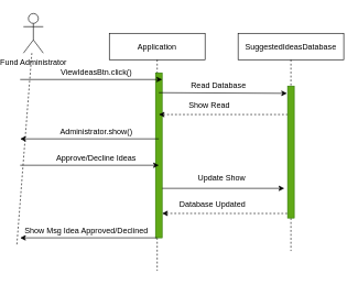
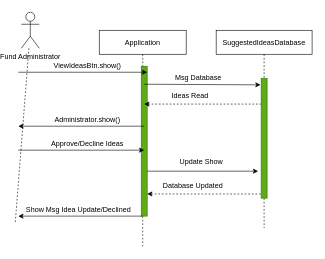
  <mxCell id="0" />
  <mxCell id="1" parent="0" />
  <mxCell id="2" value="Application" style="shape=umlLifeline;perimeter=lifelinePerimeter;container=1;collapsible=0;recursiveResize=0;rounded=0;shadow=0;strokeWidth=1;" vertex="1" parent="1"><mxGeometry x="160" y="50" width="145" height="360" as="geometry" /></mxCell>
  <mxCell id="3" value="" style="rounded=0;whiteSpace=wrap;html=1;fillColor=#60a917;fontColor=#ffffff;strokeColor=#2D7600;" vertex="1" parent="2"><mxGeometry x="70" y="60" width="10" height="250" as="geometry" /></mxCell>
  <mxCell id="4" value="" style="endArrow=classic;html=1;dashed=1;" edge="1" parent="2"><mxGeometry width="50" height="50" relative="1" as="geometry"><mxPoint x="275.45" y="273.11" as="sourcePoint" /><mxPoint x="80" y="273" as="targetPoint" /></mxGeometry></mxCell>
  <mxCell id="5" value="Database Updated" style="text;html=1;align=center;verticalAlign=middle;resizable=0;points=[];autosize=1;strokeColor=none;fillColor=none;" vertex="1" parent="2"><mxGeometry x="95.95" y="250" width="120" height="20" as="geometry" /></mxCell>
  <mxCell id="6" value="SuggestedIdeasDatabase" style="shape=umlLifeline;perimeter=lifelinePerimeter;container=1;collapsible=0;recursiveResize=0;rounded=0;shadow=0;strokeWidth=1;" vertex="1" parent="1"><mxGeometry x="355" y="50" width="160" height="330" as="geometry" /></mxCell>
- <mxCell id="7" value="Read Database" style="text;html=1;align=center;verticalAlign=middle;resizable=0;points=[];autosize=1;strokeColor=none;fillColor=none;" vertex="1" parent="6"><mxGeometry x="-80.0" y="70" width="100" height="20" as="geometry" /></mxCell>
+ <mxCell id="7" value="Msg Database" style="text;html=1;align=center;verticalAlign=middle;resizable=0;points=[];autosize=1;strokeColor=none;fillColor=none;" vertex="1" parent="6"><mxGeometry x="-80.0" y="70" width="100" height="20" as="geometry" /></mxCell>
  <mxCell id="8" value="" style="endArrow=classic;html=1;entryX=-0.1;entryY=0.055;entryDx=0;entryDy=0;entryPerimeter=0;" edge="1" parent="6" target="11"><mxGeometry width="50" height="50" relative="1" as="geometry"><mxPoint x="-120" y="90" as="sourcePoint" /><mxPoint x="70" y="90" as="targetPoint" /></mxGeometry></mxCell>
  <mxCell id="9" value="" style="endArrow=classic;html=1;entryX=0.527;entryY=0.603;entryDx=0;entryDy=0;entryPerimeter=0;dashed=1;" edge="1" parent="6"><mxGeometry width="50" height="50" relative="1" as="geometry"><mxPoint x="75.45" y="123.11" as="sourcePoint" /><mxPoint x="-120.0" y="123.11" as="targetPoint" /></mxGeometry></mxCell>
- <mxCell id="10" value="Show Read" style="text;html=1;align=center;verticalAlign=middle;resizable=0;points=[];autosize=1;strokeColor=none;fillColor=none;" vertex="1" parent="6"><mxGeometry x="-84.05" y="100" width="80" height="20" as="geometry" /></mxCell>
+ <mxCell id="10" value="Ideas Read" style="text;html=1;align=center;verticalAlign=middle;resizable=0;points=[];autosize=1;strokeColor=none;fillColor=none;" vertex="1" parent="6"><mxGeometry x="-84.05" y="100" width="80" height="20" as="geometry" /></mxCell>
  <mxCell id="11" value="" style="rounded=0;whiteSpace=wrap;html=1;fillColor=#60a917;fontColor=#ffffff;strokeColor=#2D7600;" vertex="1" parent="6"><mxGeometry x="75" y="80" width="10" height="200" as="geometry" /></mxCell>
  <mxCell id="12" value="&lt;font face=&quot;helvetica&quot;&gt;Fund Administrator&lt;/font&gt;" style="shape=umlActor;verticalLabelPosition=bottom;verticalAlign=top;html=1;outlineConnect=0;" vertex="1" parent="1"><mxGeometry x="30" y="20" width="30" height="60" as="geometry" /></mxCell>
  <mxCell id="13" value="" style="endArrow=none;dashed=1;html=1;" edge="1" parent="1" target="12"><mxGeometry width="50" height="50" relative="1" as="geometry"><mxPoint x="20" y="370" as="sourcePoint" /><mxPoint x="55" y="180" as="targetPoint" /></mxGeometry></mxCell>
- <mxCell id="14" value="ViewIdeasBtn.click()" style="text;html=1;align=center;verticalAlign=middle;resizable=0;points=[];autosize=1;strokeColor=none;fillColor=none;" vertex="1" parent="1"><mxGeometry x="80" y="100" width="120" height="20" as="geometry" /></mxCell>
+ <mxCell id="14" value="ViewIdeasBtn.show()" style="text;html=1;align=center;verticalAlign=middle;resizable=0;points=[];autosize=1;strokeColor=none;fillColor=none;" vertex="1" parent="1"><mxGeometry x="80" y="100" width="120" height="20" as="geometry" /></mxCell>
  <mxCell id="15" value="" style="endArrow=classic;html=1;" edge="1" parent="1"><mxGeometry width="50" height="50" relative="1" as="geometry"><mxPoint x="25" y="120" as="sourcePoint" /><mxPoint x="240" y="120" as="targetPoint" /></mxGeometry></mxCell>
  <mxCell id="16" value="" style="endArrow=classic;html=1;" edge="1" parent="1" source="2"><mxGeometry width="50" height="50" relative="1" as="geometry"><mxPoint x="210" y="340" as="sourcePoint" /><mxPoint x="25" y="360" as="targetPoint" /></mxGeometry></mxCell>
- <mxCell id="17" value="Show Msg Idea Approved/Declined" style="text;html=1;align=center;verticalAlign=middle;resizable=0;points=[];autosize=1;strokeColor=none;fillColor=none;" vertex="1" parent="1"><mxGeometry x="25" y="340" width="200" height="20" as="geometry" /></mxCell>
+ <mxCell id="17" value="Show Msg Idea Update/Declined" style="text;html=1;align=center;verticalAlign=middle;resizable=0;points=[];autosize=1;strokeColor=none;fillColor=none;" vertex="1" parent="1"><mxGeometry x="25" y="340" width="200" height="20" as="geometry" /></mxCell>
  <mxCell id="18" value="" style="endArrow=classic;html=1;" edge="1" parent="1"><mxGeometry width="50" height="50" relative="1" as="geometry"><mxPoint x="25" y="250" as="sourcePoint" /><mxPoint x="235" y="250" as="targetPoint" /></mxGeometry></mxCell>
  <mxCell id="19" value="Approve/Decline Ideas" style="text;html=1;align=center;verticalAlign=middle;resizable=0;points=[];autosize=1;strokeColor=none;fillColor=none;" vertex="1" parent="1"><mxGeometry x="70" y="230" width="140" height="20" as="geometry" /></mxCell>
  <mxCell id="20" value="" style="endArrow=classic;html=1;" edge="1" parent="1"><mxGeometry width="50" height="50" relative="1" as="geometry"><mxPoint x="235" y="210" as="sourcePoint" /><mxPoint x="25" y="210" as="targetPoint" /></mxGeometry></mxCell>
  <mxCell id="21" value="Administrator.show()" style="text;html=1;align=center;verticalAlign=middle;resizable=0;points=[];autosize=1;strokeColor=none;fillColor=none;" vertex="1" parent="1"><mxGeometry x="70" y="190" width="140" height="20" as="geometry" /></mxCell>
  <mxCell id="22" value="Update Show" style="text;html=1;align=center;verticalAlign=middle;resizable=0;points=[];autosize=1;strokeColor=none;fillColor=none;" vertex="1" parent="1"><mxGeometry x="275" y="260" width="110" height="20" as="geometry" /></mxCell>
  <mxCell id="23" value="" style="endArrow=classic;html=1;" edge="1" parent="1"><mxGeometry width="50" height="50" relative="1" as="geometry"><mxPoint x="240" y="285" as="sourcePoint" /><mxPoint x="425" y="285" as="targetPoint" /></mxGeometry></mxCell>
